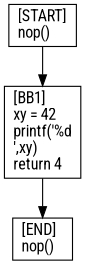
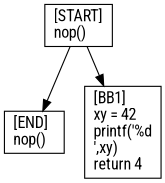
  digraph {
    fontname="Roboto Condensed"
    node [fontname="Roboto Condensed" shape=box]
    edge [fontname="Roboto Condensed"]
    n1 [label="[END]\lnop()\l"]
    n2 [label="[START]\lnop()\l"]
    n3 [label="[BB1]\lxy = 42\lprintf('%d\n',xy)\lreturn 4\l"]
    n2 -> n3
-   n3 -> n1
+   n2 -> n1
  }
